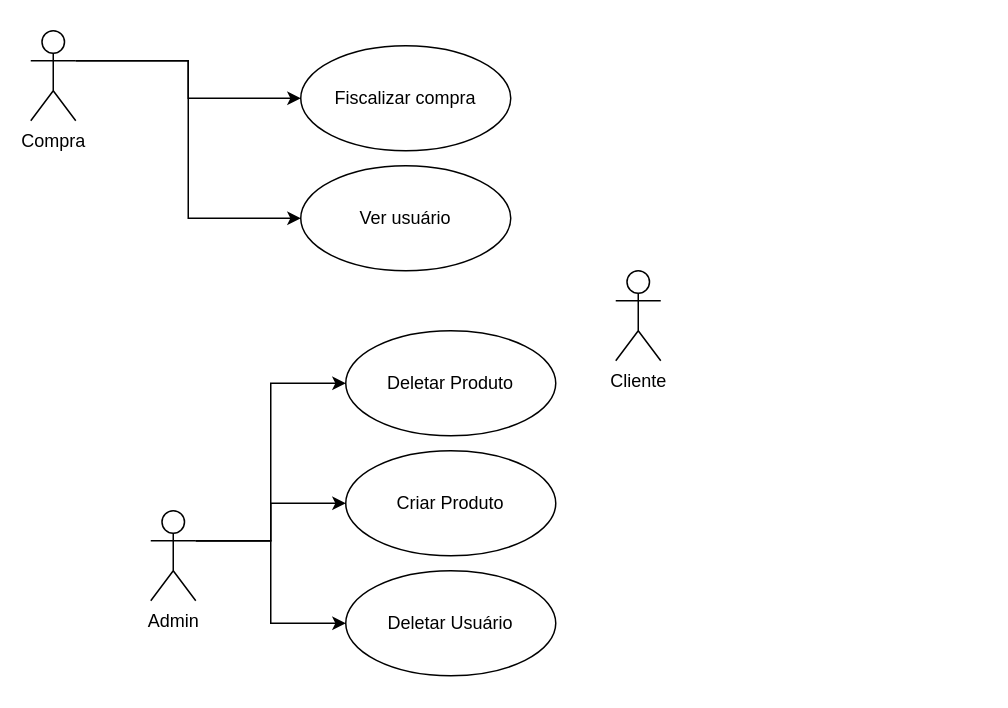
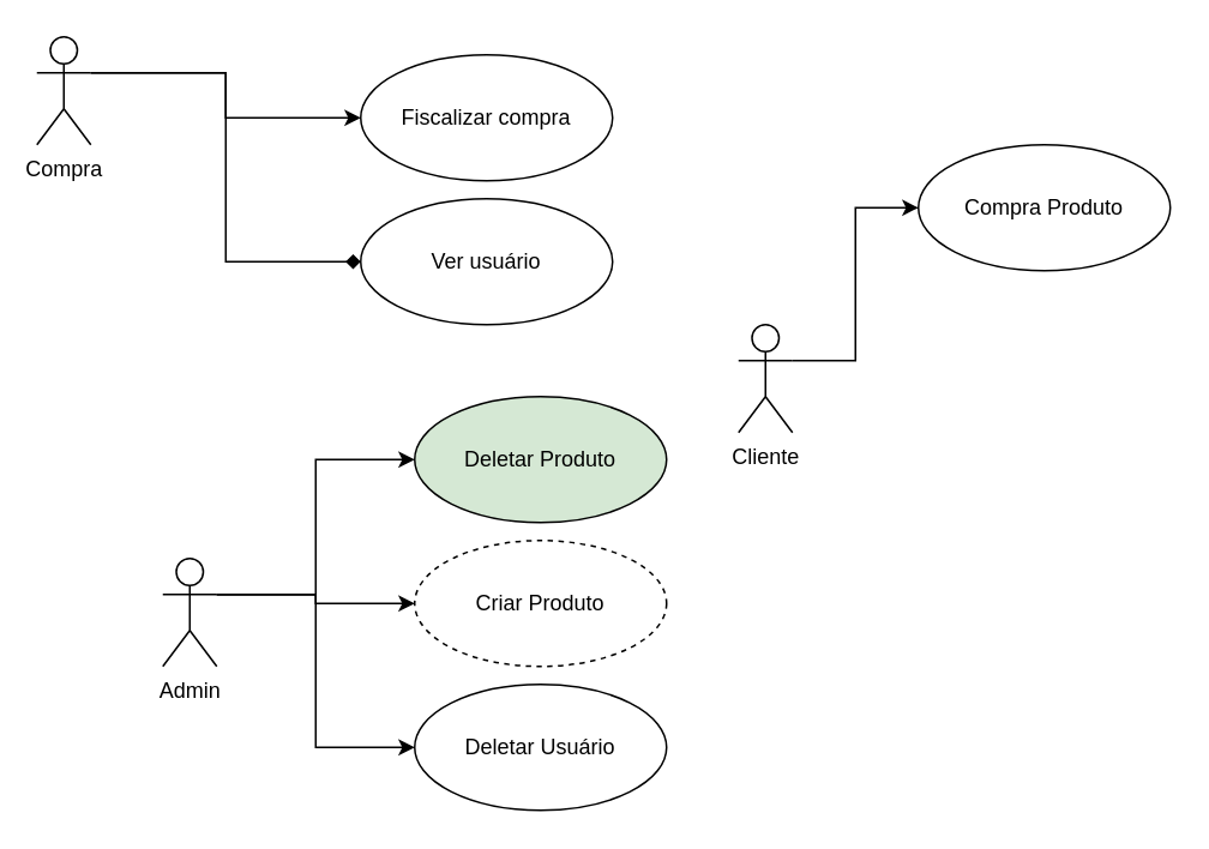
  <mxCell id="0" />
  <mxCell id="1" parent="0" />
+ <mxCell id="2" style="edgeStyle=orthogonalEdgeStyle;rounded=0;orthogonalLoop=1;jettySize=auto;html=1;exitX=1;exitY=0.333;exitDx=0;exitDy=0;exitPerimeter=0;entryX=0;entryY=0.5;entryDx=0;entryDy=0;" parent="1" source="3" target="15" edge="1"><mxGeometry relative="1" as="geometry" /></mxCell>
  <mxCell id="3" value="Cliente" style="shape=umlActor;verticalLabelPosition=bottom;verticalAlign=top;html=1;" parent="1" vertex="1"><mxGeometry x="410" y="180" width="30" height="60" as="geometry" /></mxCell>
  <mxCell id="4" style="edgeStyle=orthogonalEdgeStyle;rounded=0;orthogonalLoop=1;jettySize=auto;html=1;exitX=1;exitY=0.333;exitDx=0;exitDy=0;exitPerimeter=0;" parent="1" source="7" target="13" edge="1"><mxGeometry relative="1" as="geometry" /></mxCell>
  <mxCell id="5" style="edgeStyle=orthogonalEdgeStyle;rounded=0;orthogonalLoop=1;jettySize=auto;html=1;exitX=1;exitY=0.333;exitDx=0;exitDy=0;exitPerimeter=0;entryX=0;entryY=0.5;entryDx=0;entryDy=0;" parent="1" source="7" target="14" edge="1"><mxGeometry relative="1" as="geometry" /></mxCell>
  <mxCell id="6" style="edgeStyle=orthogonalEdgeStyle;rounded=0;orthogonalLoop=1;jettySize=auto;html=1;exitX=1;exitY=0.333;exitDx=0;exitDy=0;exitPerimeter=0;entryX=0;entryY=0.5;entryDx=0;entryDy=0;" edge="1" parent="1" source="7" target="16"><mxGeometry relative="1" as="geometry" /></mxCell>
- <mxCell id="7" value="Admin&lt;div&gt;&lt;br&gt;&lt;/div&gt;" style="shape=umlActor;verticalLabelPosition=bottom;verticalAlign=top;html=1;" parent="1" vertex="1"><mxGeometry x="100" y="340" width="30" height="60" as="geometry" /></mxCell>
+ <mxCell id="7" value="Admin&lt;div&gt;&lt;br&gt;&lt;/div&gt;" style="shape=umlActor;verticalLabelPosition=bottom;verticalAlign=top;html=1;" parent="1" vertex="1"><mxGeometry x="90" y="310" width="30" height="60" as="geometry" /></mxCell>
  <mxCell id="8" style="edgeStyle=orthogonalEdgeStyle;rounded=0;orthogonalLoop=1;jettySize=auto;html=1;exitX=1;exitY=0.333;exitDx=0;exitDy=0;exitPerimeter=0;entryX=0;entryY=0.5;entryDx=0;entryDy=0;" parent="1" source="10" target="11" edge="1"><mxGeometry relative="1" as="geometry" /></mxCell>
- <mxCell id="9" style="edgeStyle=orthogonalEdgeStyle;rounded=0;orthogonalLoop=1;jettySize=auto;html=1;exitX=1;exitY=0.333;exitDx=0;exitDy=0;exitPerimeter=0;entryX=0;entryY=0.5;entryDx=0;entryDy=0;" parent="1" source="10" target="12" edge="1"><mxGeometry relative="1" as="geometry" /></mxCell>
+ <mxCell id="9" style="edgeStyle=orthogonalEdgeStyle;rounded=0;orthogonalLoop=1;jettySize=auto;html=1;exitX=1;exitY=0.333;exitDx=0;exitDy=0;exitPerimeter=0;entryX=0;entryY=0.5;entryDx=0;entryDy=0;endArrow=diamond;" parent="1" source="10" target="12" edge="1"><mxGeometry relative="1" as="geometry" /></mxCell>
  <mxCell id="10" value="Compra&lt;div&gt;&lt;br&gt;&lt;/div&gt;" style="shape=umlActor;verticalLabelPosition=bottom;verticalAlign=top;html=1;" parent="1" vertex="1"><mxGeometry x="20" y="20" width="30" height="60" as="geometry" /></mxCell>
  <mxCell id="11" value="Fiscalizar compra" style="ellipse;whiteSpace=wrap;html=1;" parent="1" vertex="1"><mxGeometry x="200" y="30" width="140" height="70" as="geometry" /></mxCell>
  <mxCell id="12" value="Ver usuário" style="ellipse;whiteSpace=wrap;html=1;" parent="1" vertex="1"><mxGeometry x="200" y="110" width="140" height="70" as="geometry" /></mxCell>
- <mxCell id="13" value="Criar Produto" style="ellipse;whiteSpace=wrap;html=1;" parent="1" vertex="1"><mxGeometry x="230" y="300" width="140" height="70" as="geometry" /></mxCell>
+ <mxCell id="13" value="Criar Produto" style="ellipse;whiteSpace=wrap;html=1;dashed=1;" parent="1" vertex="1"><mxGeometry x="230" y="300" width="140" height="70" as="geometry" /></mxCell>
  <mxCell id="14" value="Deletar Usuário" style="ellipse;whiteSpace=wrap;html=1;" parent="1" vertex="1"><mxGeometry x="230" y="380" width="140" height="70" as="geometry" /></mxCell>
- <mxCell id="16" value="Deletar Produto" style="ellipse;whiteSpace=wrap;html=1;" vertex="1" parent="1"><mxGeometry x="230" y="220" width="140" height="70" as="geometry" /></mxCell>
+ <mxCell id="15" value="Compra Produto" style="ellipse;whiteSpace=wrap;html=1;" parent="1" vertex="1"><mxGeometry x="510" y="80" width="140" height="70" as="geometry" /></mxCell>
+ <mxCell id="16" value="Deletar Produto" style="ellipse;whiteSpace=wrap;html=1;fillColor=#d5e8d4;" vertex="1" parent="1"><mxGeometry x="230" y="220" width="140" height="70" as="geometry" /></mxCell>
